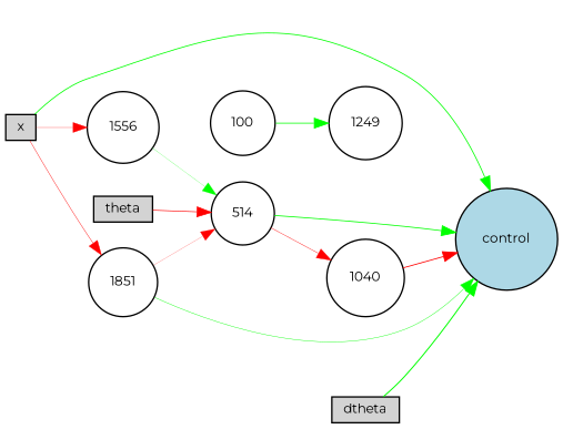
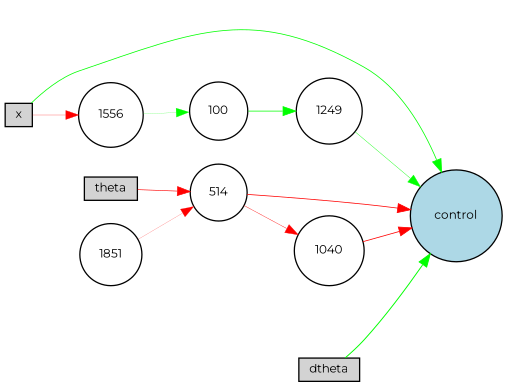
  digraph {
    fontname=Montserrat
    rankdir=LR
    node [fillcolor=white fontname=Montserrat fontsize=9 shape=circle style=filled]
    edge [color=red fontname=Montserrat style=solid]
    x [fillcolor=lightgray height=0.2 shape=box width=0.2]
    control [fillcolor=lightblue height=0.2 width=0.2]
    1556 [height=0.2 width=0.2]
    n4 [height=0.2 label=1851 width=0.2]
    n5 [height=0.2 label=100 width=0.2]
    514 [height=0.2 width=0.2]
    1249 [height=0.2 width=0.2]
    theta [fillcolor=lightgray height=0.2 shape=box width=0.2]
    1040 [height=0.2 width=0.2]
    dtheta [fillcolor=lightgray height=0.2 shape=box width=0.2]
    x -> control [color=green penwidth=0.5892650966334703]
    x -> 1556 [penwidth=0.20854651291823428]
-   x -> n4 [penwidth=0.30168317697627245]
-   1556 -> 514 [color=green penwidth=0.14419896484660855]
+   1556 -> n5 [color=green penwidth=0.14419896484660855]
    n4 -> 514 [penwidth=0.13200064875353015]
    n5 -> 1249 [color=green penwidth=0.5516997696544779]
-   514 -> control [color=green penwidth=0.5846689939075621]
+   514 -> control [penwidth=0.5846689939075621]
    514 -> 1040 [penwidth=0.2881264606417693]
-   n4 -> control [color=green penwidth=0.29645356960734137]
+   1249 -> control [color=green penwidth=0.29645356960734137]
    theta -> 514 [penwidth=0.47952807851936474]
    1040 -> control [penwidth=0.6010672187243223]
    dtheta -> control [color=green penwidth=0.74226325087706]
  }
